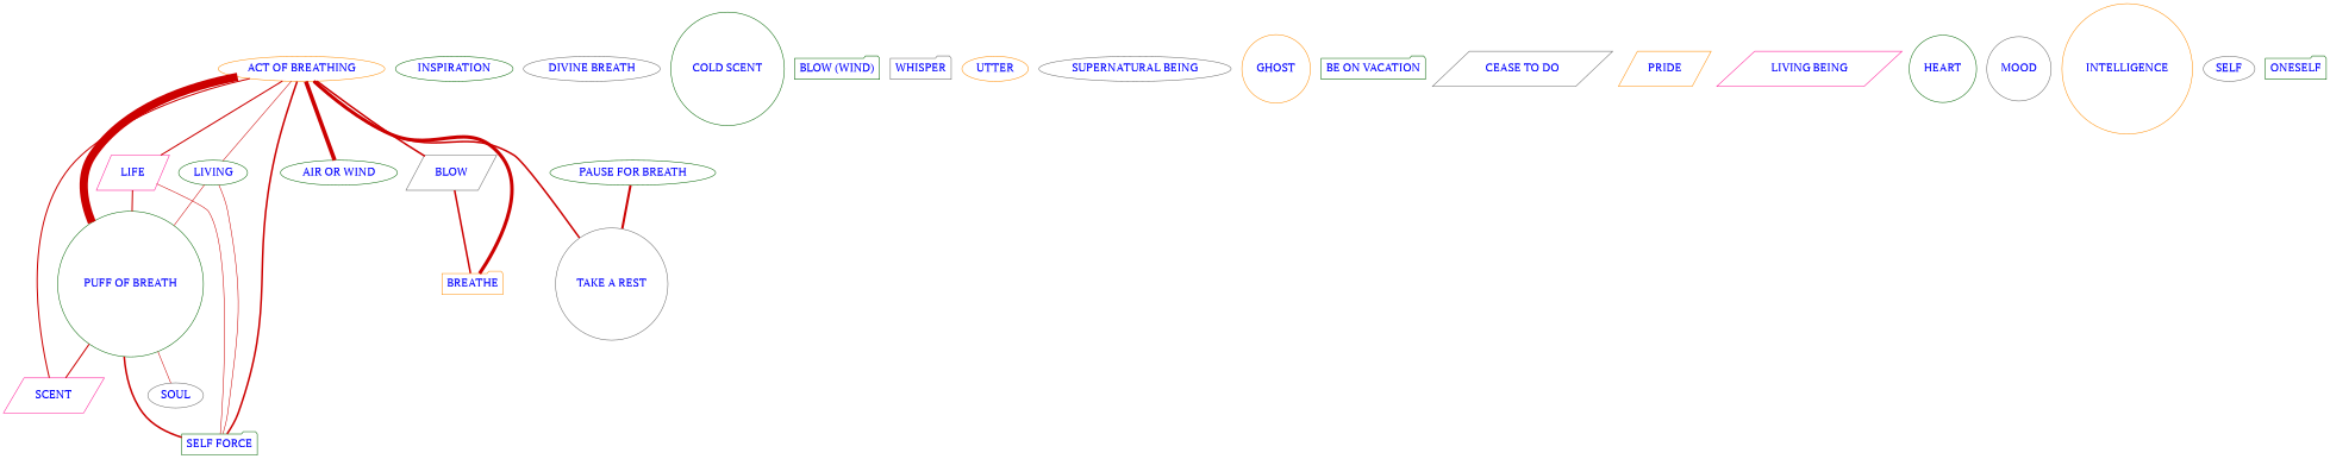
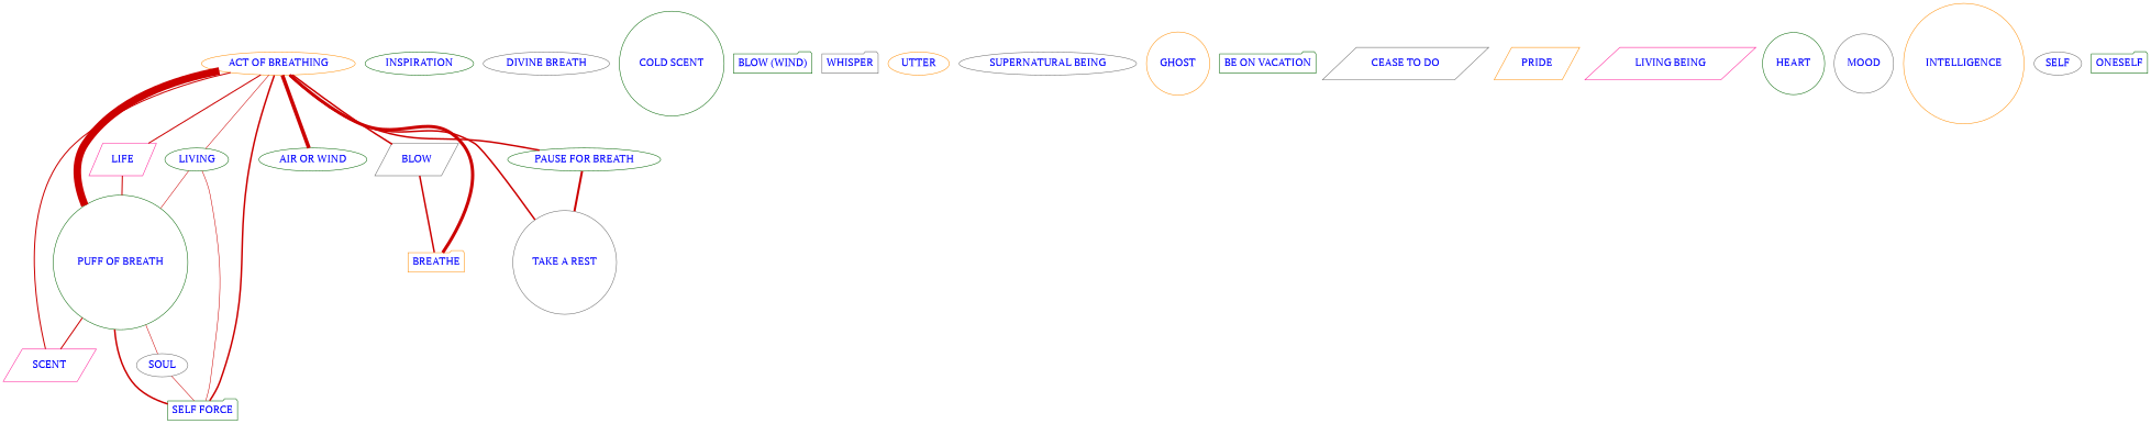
  digraph {
    fontname="PT Serif"
    splines=true
    node [color=darkgreen fontcolor=blue fontname="PT Serif" fontsize=20 shape=ellipse]
    edge [color="#cc0000ff" dir=none fontname="PT Serif" penwidth=3]
    SCENT [color=deeppink shape=parallelogram]
    "PUFF OF BREATH" [shape=circle]
    SOUL [color=gray40]
    n4 [label="SELF FORCE" shape=folder]
    "AIR OR WIND"
    BLOW [color=gray40 shape=parallelogram]
    BREATHE [color=darkorange shape=folder]
    "ACT OF BREATHING" [color=darkorange]
    "PAUSE FOR BREATH"
    "TAKE A REST" [color=gray40 shape=circle]
    LIFE [color=deeppink shape=parallelogram]
    n12 [label=LIVING]
    INSPIRATION
    "DIVINE BREATH" [color=gray40]
    n15 [label="COLD SCENT" shape=circle]
    "BLOW (WIND)" [shape=folder]
    WHISPER [color=gray40 shape=folder]
    UTTER [color=darkorange]
    "SUPERNATURAL BEING" [color=gray40]
    GHOST [color=darkorange shape=circle]
    "BE ON VACATION" [shape=folder]
    "CEASE TO DO" [color=gray40 shape=parallelogram]
    PRIDE [color=darkorange shape=parallelogram]
    "LIVING BEING" [color=deeppink shape=parallelogram]
    HEART [shape=circle]
    MOOD [color=gray40 shape=circle]
    INTELLIGENCE [color=darkorange shape=circle]
    SELF [color=gray40]
    ONESELF [shape=folder]
    subgraph sub_1 {
      SCENT
      "PUFF OF BREATH"
      SOUL
      n4
      "AIR OR WIND"
      BLOW
      BREATHE
      "ACT OF BREATHING"
      "PAUSE FOR BREATH"
      "TAKE A REST"
      LIFE
      n12
    }
    subgraph sub_2 {
    }
    subgraph sub_3 {
    }
    subgraph sub_4 {
    }
    "PUFF OF BREATH" -> SCENT [penwidth=2]
    "PUFF OF BREATH" -> SOUL [penwidth=1]
    "PUFF OF BREATH" -> n4
-   LIFE -> n4 [penwidth=1]
+   SOUL -> n4 [penwidth=1]
    BLOW -> BREATHE
    "ACT OF BREATHING" -> SCENT [penwidth=2]
    "ACT OF BREATHING" -> "PUFF OF BREATH" [penwidth=14]
    "ACT OF BREATHING" -> n4
    "ACT OF BREATHING" -> "AIR OR WIND" [penwidth=7]
    "ACT OF BREATHING" -> BLOW
    "ACT OF BREATHING" -> BREATHE [penwidth=6]
+   "ACT OF BREATHING" -> "PAUSE FOR BREATH"
    "ACT OF BREATHING" -> "TAKE A REST"
    "ACT OF BREATHING" -> LIFE [penwidth=2]
    "ACT OF BREATHING" -> n12 [penwidth=1]
    "PAUSE FOR BREATH" -> "TAKE A REST" [penwidth=4]
    LIFE -> "PUFF OF BREATH" [penwidth=2]
    n12 -> "PUFF OF BREATH" [penwidth=1]
    n12 -> n4 [penwidth=1]
  }
